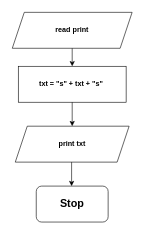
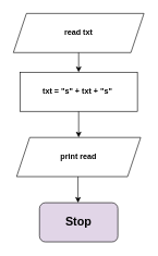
  <mxCell id="0" />
  <mxCell id="1" parent="0" />
- <mxCell id="2" value="&lt;b&gt;read print&lt;/b&gt;" style="shape=parallelogram;perimeter=parallelogramPerimeter;whiteSpace=wrap;html=1;fixedSize=1;" parent="1" vertex="1"><mxGeometry x="20" y="20" width="200" height="60" as="geometry" /></mxCell>
+ <mxCell id="2" value="&lt;b&gt;read txt&lt;/b&gt;" style="shape=parallelogram;perimeter=parallelogramPerimeter;whiteSpace=wrap;html=1;fixedSize=1;" parent="1" vertex="1"><mxGeometry x="20" y="20" width="200" height="60" as="geometry" /></mxCell>
  <mxCell id="3" value="" style="endArrow=classic;html=1;exitX=0.5;exitY=1;exitDx=0;exitDy=0;entryX=0.5;entryY=0;entryDx=0;entryDy=0;" parent="1" edge="1"><mxGeometry width="50" height="50" relative="1" as="geometry"><mxPoint x="120" y="80" as="sourcePoint" /><mxPoint x="120" y="110" as="targetPoint" /></mxGeometry></mxCell>
- <mxCell id="4" value="&lt;b&gt;&lt;font style=&quot;font-size: 18px&quot;&gt;Stop&lt;/font&gt;&lt;/b&gt;" style="rounded=1;whiteSpace=wrap;html=1;" parent="1" vertex="1"><mxGeometry x="60" y="310" width="120" height="60" as="geometry" /></mxCell>
- <mxCell id="5" value="&lt;b&gt;print txt&lt;/b&gt;" style="shape=parallelogram;perimeter=parallelogramPerimeter;whiteSpace=wrap;html=1;fixedSize=1;" parent="1" vertex="1"><mxGeometry x="25" y="210" width="190" height="60" as="geometry" /></mxCell>
+ <mxCell id="4" value="&lt;b&gt;&lt;font style=&quot;font-size: 18px&quot;&gt;Stop&lt;/font&gt;&lt;/b&gt;" style="rounded=1;whiteSpace=wrap;html=1;fillColor=#e1d5e7;" parent="1" vertex="1"><mxGeometry x="60" y="310" width="120" height="60" as="geometry" /></mxCell>
+ <mxCell id="5" value="&lt;b&gt;print read&lt;/b&gt;" style="shape=parallelogram;perimeter=parallelogramPerimeter;whiteSpace=wrap;html=1;fixedSize=1;" parent="1" vertex="1"><mxGeometry x="25" y="210" width="190" height="60" as="geometry" /></mxCell>
  <mxCell id="6" value="&lt;b&gt;txt = &quot;s&quot; + txt + &quot;s&quot;&amp;nbsp;&lt;/b&gt;" style="rounded=0;whiteSpace=wrap;html=1;" parent="1" vertex="1"><mxGeometry x="30" y="110" width="180" height="60" as="geometry" /></mxCell>
  <mxCell id="7" value="" style="endArrow=classic;html=1;exitX=0.5;exitY=1;exitDx=0;exitDy=0;" parent="1" source="6" edge="1"><mxGeometry width="50" height="50" relative="1" as="geometry"><mxPoint x="250" y="200" as="sourcePoint" /><mxPoint x="120" y="210" as="targetPoint" /></mxGeometry></mxCell>
  <mxCell id="8" value="" style="endArrow=classic;html=1;exitX=0.5;exitY=1;exitDx=0;exitDy=0;" edge="1" parent="1"><mxGeometry width="50" height="50" relative="1" as="geometry"><mxPoint x="119" y="270" as="sourcePoint" /><mxPoint x="119" y="310" as="targetPoint" /></mxGeometry></mxCell>
